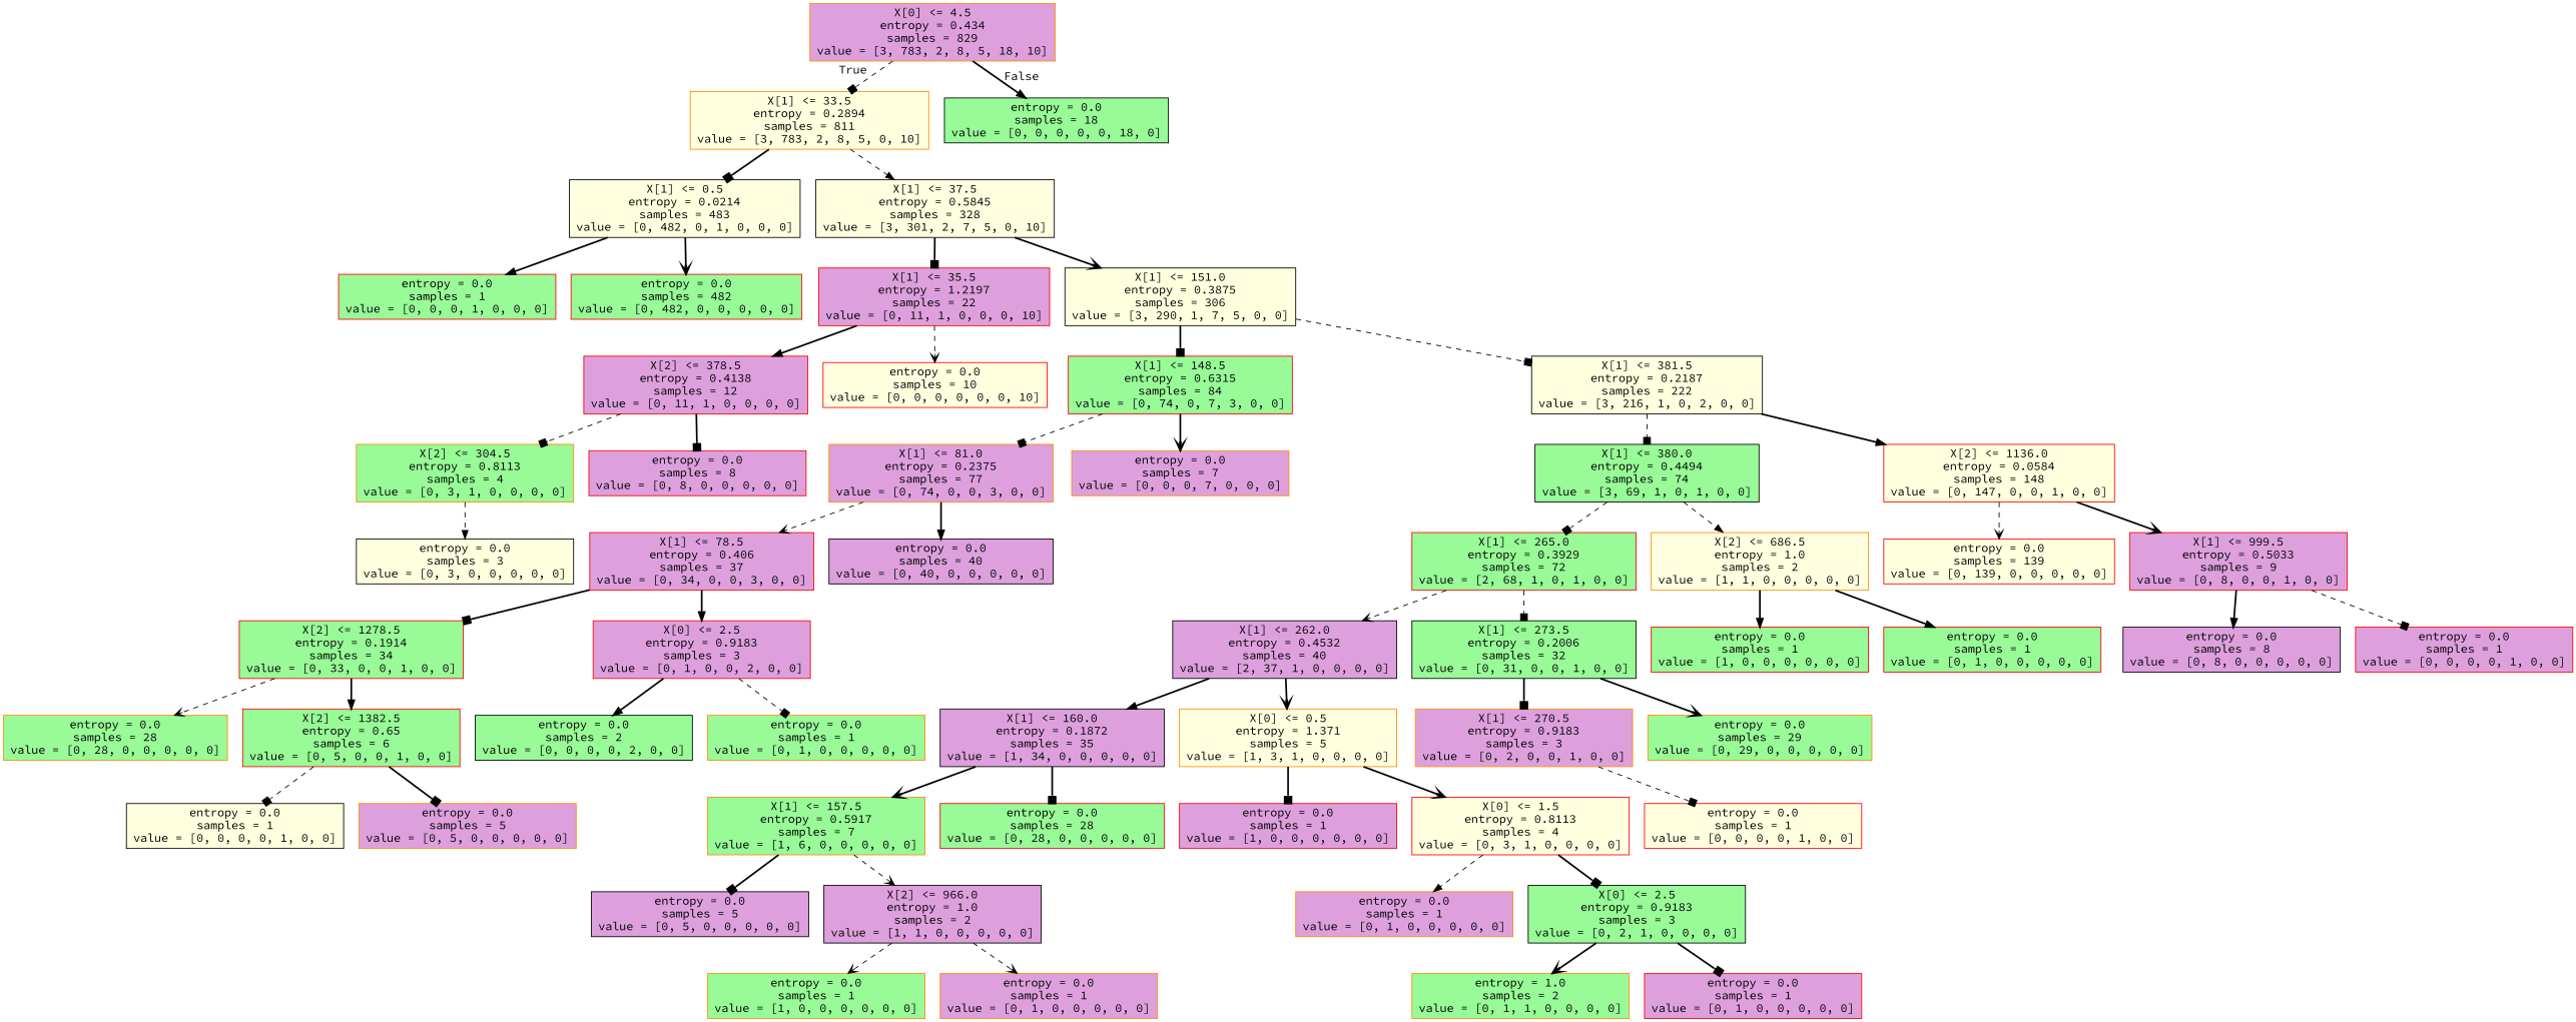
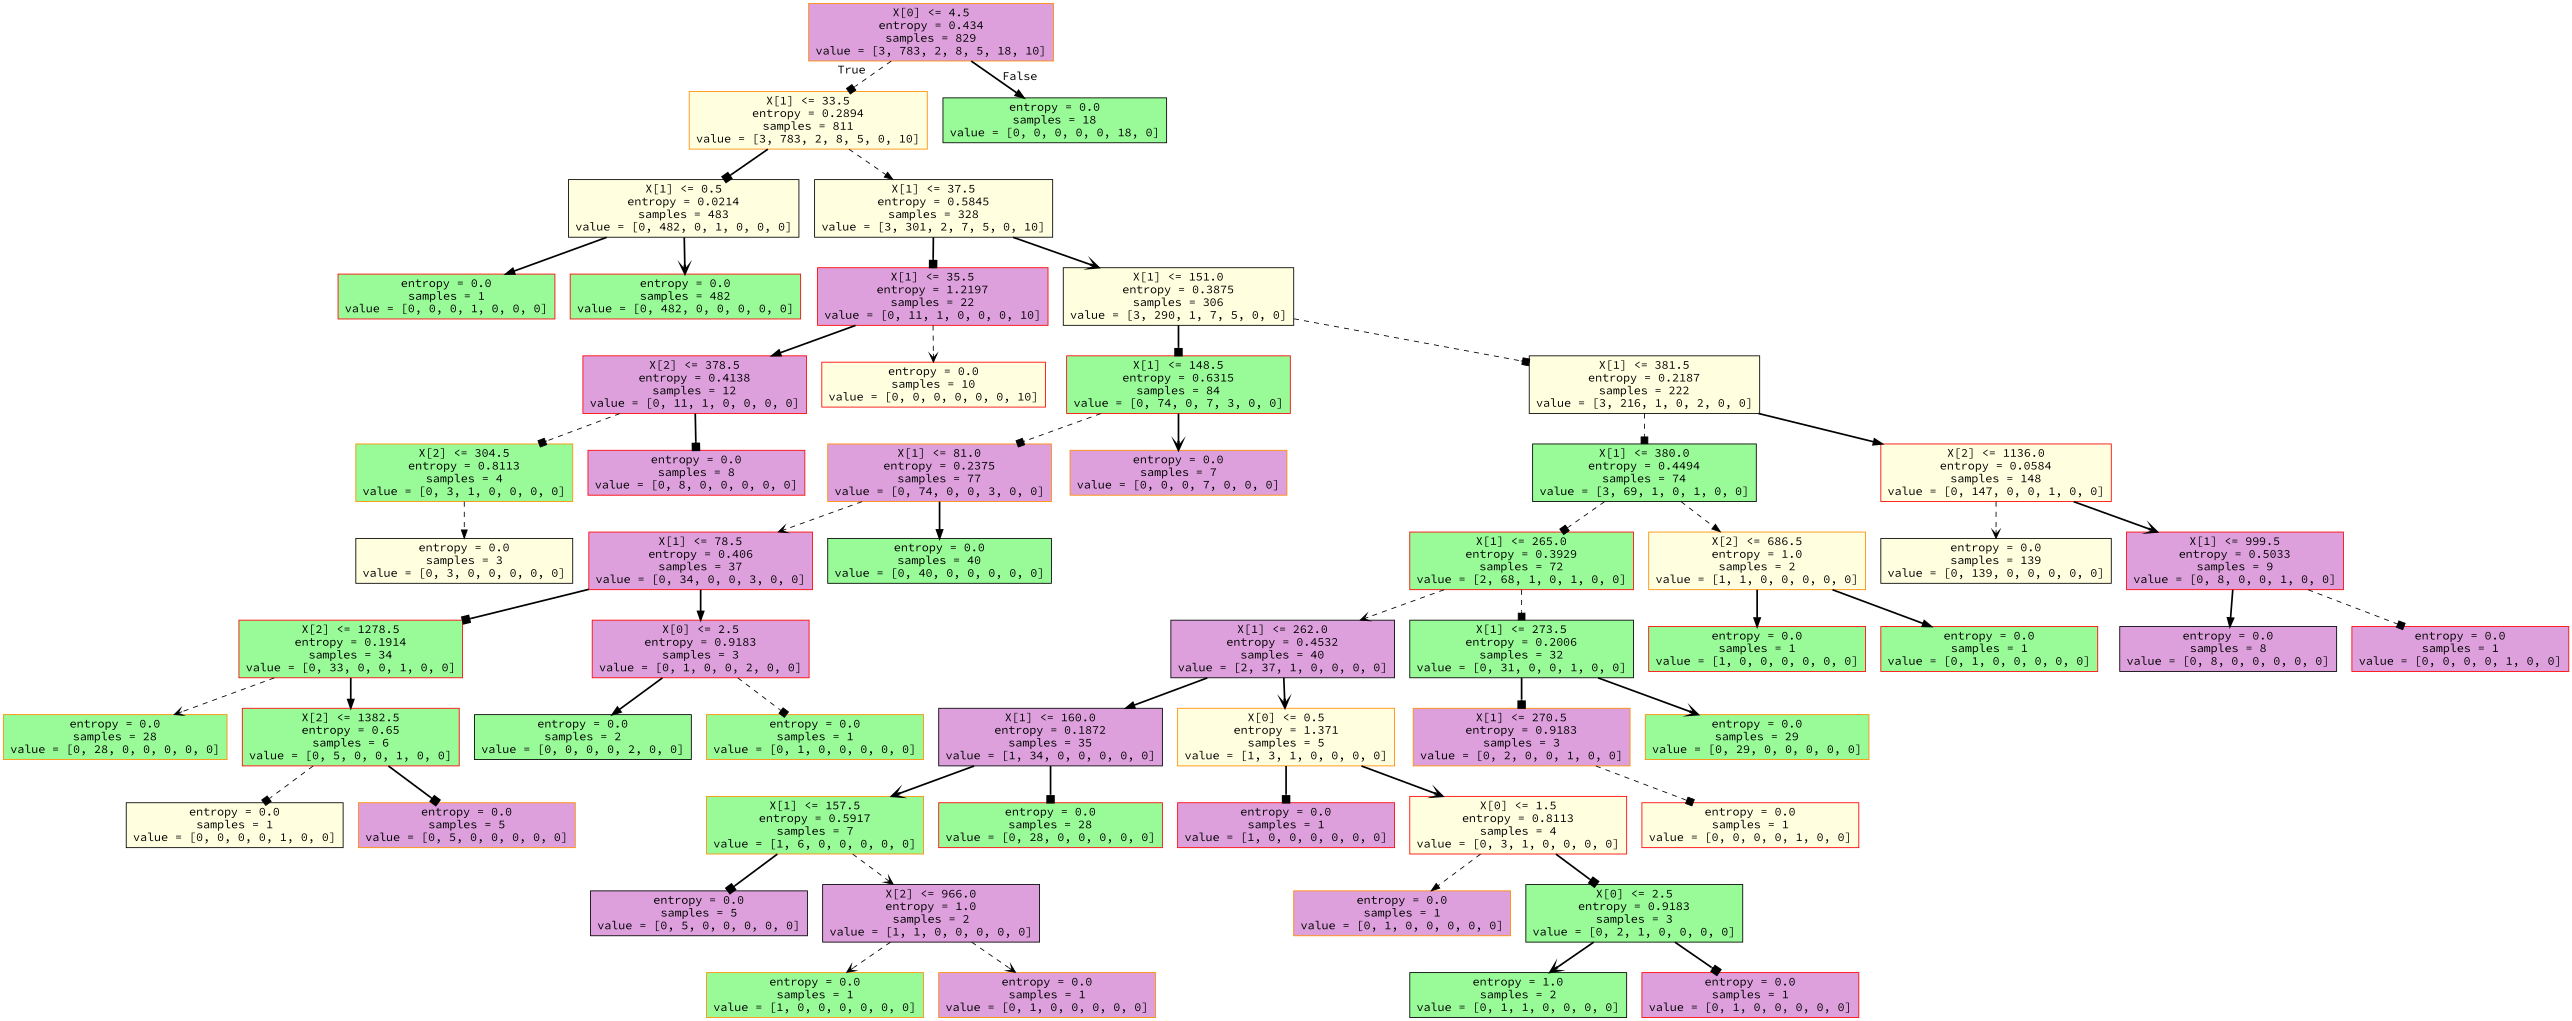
  digraph {
    fontname="Source Code Pro"
    node [color=red fillcolor=plum fontname="Source Code Pro" shape=box style=filled]
    edge [arrowhead=box fontname="Source Code Pro" style=bold]
    n1 [color=darkorange label="X[0] <= 4.5\nentropy = 0.434\nsamples = 829\nvalue = [3, 783, 2, 8, 5, 18, 10]"]
    n2 [color=darkorange fillcolor=lightyellow label="X[1] <= 33.5\nentropy = 0.2894\nsamples = 811\nvalue = [3, 783, 2, 8, 5, 0, 10]"]
    n3 [color=black fillcolor=palegreen label="entropy = 0.0\nsamples = 18\nvalue = [0, 0, 0, 0, 0, 18, 0]"]
    n4 [color=black fillcolor=lightyellow label="X[1] <= 0.5\nentropy = 0.0214\nsamples = 483\nvalue = [0, 482, 0, 1, 0, 0, 0]"]
    n5 [color=black fillcolor=lightyellow label="X[1] <= 37.5\nentropy = 0.5845\nsamples = 328\nvalue = [3, 301, 2, 7, 5, 0, 10]"]
    n6 [fillcolor=palegreen label="entropy = 0.0\nsamples = 1\nvalue = [0, 0, 0, 1, 0, 0, 0]"]
    n7 [fillcolor=palegreen label="entropy = 0.0\nsamples = 482\nvalue = [0, 482, 0, 0, 0, 0, 0]"]
    n8 [label="X[1] <= 35.5\nentropy = 1.2197\nsamples = 22\nvalue = [0, 11, 1, 0, 0, 0, 10]"]
    n9 [color=black fillcolor=lightyellow label="X[1] <= 151.0\nentropy = 0.3875\nsamples = 306\nvalue = [3, 290, 1, 7, 5, 0, 0]"]
    n10 [label="X[2] <= 378.5\nentropy = 0.4138\nsamples = 12\nvalue = [0, 11, 1, 0, 0, 0, 0]"]
    n11 [fillcolor=lightyellow label="entropy = 0.0\nsamples = 10\nvalue = [0, 0, 0, 0, 0, 0, 10]"]
    n12 [fillcolor=palegreen label="X[1] <= 148.5\nentropy = 0.6315\nsamples = 84\nvalue = [0, 74, 0, 7, 3, 0, 0]"]
    n13 [color=black fillcolor=lightyellow label="X[1] <= 381.5\nentropy = 0.2187\nsamples = 222\nvalue = [3, 216, 1, 0, 2, 0, 0]"]
    n14 [color=darkorange fillcolor=palegreen label="X[2] <= 304.5\nentropy = 0.8113\nsamples = 4\nvalue = [0, 3, 1, 0, 0, 0, 0]"]
    n15 [label="entropy = 0.0\nsamples = 8\nvalue = [0, 8, 0, 0, 0, 0, 0]"]
    n16 [color=black fillcolor=lightyellow label="entropy = 0.0\nsamples = 3\nvalue = [0, 3, 0, 0, 0, 0, 0]"]
    n17 [color=darkorange label="X[1] <= 81.0\nentropy = 0.2375\nsamples = 77\nvalue = [0, 74, 0, 0, 3, 0, 0]"]
    n18 [color=darkorange label="entropy = 0.0\nsamples = 7\nvalue = [0, 0, 0, 7, 0, 0, 0]"]
    n19 [color=black fillcolor=palegreen label="X[1] <= 380.0\nentropy = 0.4494\nsamples = 74\nvalue = [3, 69, 1, 0, 1, 0, 0]"]
    n20 [fillcolor=lightyellow label="X[2] <= 1136.0\nentropy = 0.0584\nsamples = 148\nvalue = [0, 147, 0, 0, 1, 0, 0]"]
    n21 [label="X[1] <= 78.5\nentropy = 0.406\nsamples = 37\nvalue = [0, 34, 0, 0, 3, 0, 0]"]
-   n22 [color=black label="entropy = 0.0\nsamples = 40\nvalue = [0, 40, 0, 0, 0, 0, 0]"]
+   n22 [color=black fillcolor=palegreen label="entropy = 0.0\nsamples = 40\nvalue = [0, 40, 0, 0, 0, 0, 0]"]
    n23 [fillcolor=palegreen label="X[2] <= 1278.5\nentropy = 0.1914\nsamples = 34\nvalue = [0, 33, 0, 0, 1, 0, 0]"]
    n24 [label="X[0] <= 2.5\nentropy = 0.9183\nsamples = 3\nvalue = [0, 1, 0, 0, 2, 0, 0]"]
    n25 [color=darkorange fillcolor=palegreen label="entropy = 0.0\nsamples = 28\nvalue = [0, 28, 0, 0, 0, 0, 0]"]
    n26 [fillcolor=palegreen label="X[2] <= 1382.5\nentropy = 0.65\nsamples = 6\nvalue = [0, 5, 0, 0, 1, 0, 0]"]
    n27 [color=black fillcolor=palegreen label="entropy = 0.0\nsamples = 2\nvalue = [0, 0, 0, 0, 2, 0, 0]"]
    n28 [color=darkorange fillcolor=palegreen label="entropy = 0.0\nsamples = 1\nvalue = [0, 1, 0, 0, 0, 0, 0]"]
    n29 [color=black fillcolor=lightyellow label="entropy = 0.0\nsamples = 1\nvalue = [0, 0, 0, 0, 1, 0, 0]"]
    n30 [color=darkorange label="entropy = 0.0\nsamples = 5\nvalue = [0, 5, 0, 0, 0, 0, 0]"]
    n31 [fillcolor=palegreen label="X[1] <= 265.0\nentropy = 0.3929\nsamples = 72\nvalue = [2, 68, 1, 0, 1, 0, 0]"]
    n32 [color=darkorange fillcolor=lightyellow label="X[2] <= 686.5\nentropy = 1.0\nsamples = 2\nvalue = [1, 1, 0, 0, 0, 0, 0]"]
-   n33 [fillcolor=lightyellow label="entropy = 0.0\nsamples = 139\nvalue = [0, 139, 0, 0, 0, 0, 0]"]
+   n33 [color=black fillcolor=lightyellow label="entropy = 0.0\nsamples = 139\nvalue = [0, 139, 0, 0, 0, 0, 0]"]
    n34 [label="X[1] <= 999.5\nentropy = 0.5033\nsamples = 9\nvalue = [0, 8, 0, 0, 1, 0, 0]"]
    n35 [color=black label="X[1] <= 262.0\nentropy = 0.4532\nsamples = 40\nvalue = [2, 37, 1, 0, 0, 0, 0]"]
    n36 [color=black fillcolor=palegreen label="X[1] <= 273.5\nentropy = 0.2006\nsamples = 32\nvalue = [0, 31, 0, 0, 1, 0, 0]"]
    n37 [fillcolor=palegreen label="entropy = 0.0\nsamples = 1\nvalue = [1, 0, 0, 0, 0, 0, 0]"]
    n38 [fillcolor=palegreen label="entropy = 0.0\nsamples = 1\nvalue = [0, 1, 0, 0, 0, 0, 0]"]
    n39 [color=black label="X[1] <= 160.0\nentropy = 0.1872\nsamples = 35\nvalue = [1, 34, 0, 0, 0, 0, 0]"]
    n40 [color=darkorange fillcolor=lightyellow label="X[0] <= 0.5\nentropy = 1.371\nsamples = 5\nvalue = [1, 3, 1, 0, 0, 0, 0]"]
    n41 [color=darkorange label="X[1] <= 270.5\nentropy = 0.9183\nsamples = 3\nvalue = [0, 2, 0, 0, 1, 0, 0]"]
    n42 [color=darkorange fillcolor=palegreen label="entropy = 0.0\nsamples = 29\nvalue = [0, 29, 0, 0, 0, 0, 0]"]
    n43 [color=darkorange fillcolor=palegreen label="X[1] <= 157.5\nentropy = 0.5917\nsamples = 7\nvalue = [1, 6, 0, 0, 0, 0, 0]"]
    n44 [fillcolor=palegreen label="entropy = 0.0\nsamples = 28\nvalue = [0, 28, 0, 0, 0, 0, 0]"]
    n45 [label="entropy = 0.0\nsamples = 1\nvalue = [1, 0, 0, 0, 0, 0, 0]"]
    n46 [fillcolor=lightyellow label="X[0] <= 1.5\nentropy = 0.8113\nsamples = 4\nvalue = [0, 3, 1, 0, 0, 0, 0]"]
    n47 [color=black label="entropy = 0.0\nsamples = 5\nvalue = [0, 5, 0, 0, 0, 0, 0]"]
    n48 [color=black label="X[2] <= 966.0\nentropy = 1.0\nsamples = 2\nvalue = [1, 1, 0, 0, 0, 0, 0]"]
    n49 [color=darkorange fillcolor=palegreen label="entropy = 0.0\nsamples = 1\nvalue = [1, 0, 0, 0, 0, 0, 0]"]
    n50 [color=darkorange label="entropy = 0.0\nsamples = 1\nvalue = [0, 1, 0, 0, 0, 0, 0]"]
    n51 [color=darkorange label="entropy = 0.0\nsamples = 1\nvalue = [0, 1, 0, 0, 0, 0, 0]"]
    n52 [color=black fillcolor=palegreen label="X[0] <= 2.5\nentropy = 0.9183\nsamples = 3\nvalue = [0, 2, 1, 0, 0, 0, 0]"]
-   n53 [color=darkorange fillcolor=palegreen label="entropy = 1.0\nsamples = 2\nvalue = [0, 1, 1, 0, 0, 0, 0]"]
+   n53 [color=black fillcolor=palegreen label="entropy = 1.0\nsamples = 2\nvalue = [0, 1, 1, 0, 0, 0, 0]"]
    n54 [label="entropy = 0.0\nsamples = 1\nvalue = [0, 1, 0, 0, 0, 0, 0]"]
    n55 [fillcolor=lightyellow label="entropy = 0.0\nsamples = 1\nvalue = [0, 0, 0, 0, 1, 0, 0]"]
    n56 [color=black label="entropy = 0.0\nsamples = 8\nvalue = [0, 8, 0, 0, 0, 0, 0]"]
    n57 [label="entropy = 0.0\nsamples = 1\nvalue = [0, 0, 0, 0, 1, 0, 0]"]
    n1 -> n2 [headlabel=True labelangle=45 labeldistance=2.5 style=dashed]
    n1 -> n3 [arrowhead=normal headlabel=False labelangle=-45 labeldistance=2.5]
    n2 -> n4
    n2 -> n5 [arrowhead=normal style=dashed]
    n4 -> n6 [arrowhead=normal]
    n4 -> n7 [arrowhead=vee]
    n5 -> n8
    n5 -> n9 [arrowhead=vee]
    n8 -> n10 [arrowhead=normal]
    n8 -> n11 [arrowhead=vee style=dashed]
    n9 -> n12
    n9 -> n13 [style=dashed]
    n10 -> n14 [style=dashed]
    n10 -> n15
    n12 -> n17 [style=dashed]
    n12 -> n18 [arrowhead=vee]
    n13 -> n19 [style=dashed]
    n13 -> n20 [arrowhead=normal]
    n14 -> n16 [arrowhead=normal style=dashed]
    n17 -> n21 [arrowhead=vee style=dashed]
    n17 -> n22 [arrowhead=normal]
    n19 -> n31 [style=dashed]
    n19 -> n32 [arrowhead=normal style=dashed]
    n20 -> n33 [arrowhead=vee style=dashed]
    n20 -> n34 [arrowhead=vee]
    n21 -> n23
    n21 -> n24 [arrowhead=normal]
    n23 -> n25 [arrowhead=vee style=dashed]
    n23 -> n26 [arrowhead=normal]
    n24 -> n27 [arrowhead=normal]
    n24 -> n28 [style=dashed]
    n26 -> n29 [style=dashed]
    n26 -> n30
    n31 -> n35 [arrowhead=vee style=dashed]
    n31 -> n36 [style=dashed]
    n32 -> n37 [arrowhead=normal]
    n32 -> n38 [arrowhead=normal]
    n34 -> n56 [arrowhead=normal]
    n34 -> n57 [style=dashed]
    n35 -> n39 [arrowhead=normal]
    n35 -> n40 [arrowhead=vee]
    n36 -> n41
    n36 -> n42 [arrowhead=vee]
    n39 -> n43 [arrowhead=vee]
    n39 -> n44
    n40 -> n45
    n40 -> n46 [arrowhead=vee]
    n41 -> n55 [style=dashed]
    n43 -> n47
    n43 -> n48 [arrowhead=vee style=dashed]
    n46 -> n51 [arrowhead=normal style=dashed]
    n46 -> n52
    n48 -> n49 [arrowhead=vee style=dashed]
    n48 -> n50 [arrowhead=vee style=dashed]
    n52 -> n53 [arrowhead=vee]
    n52 -> n54
  }
